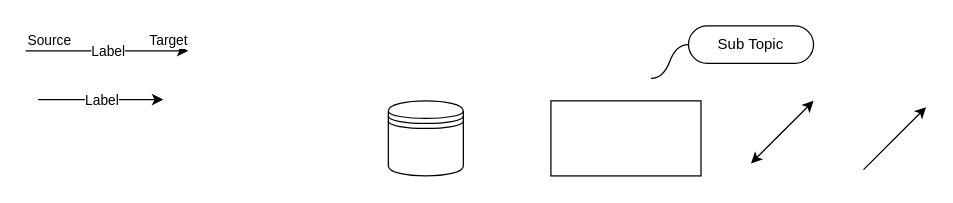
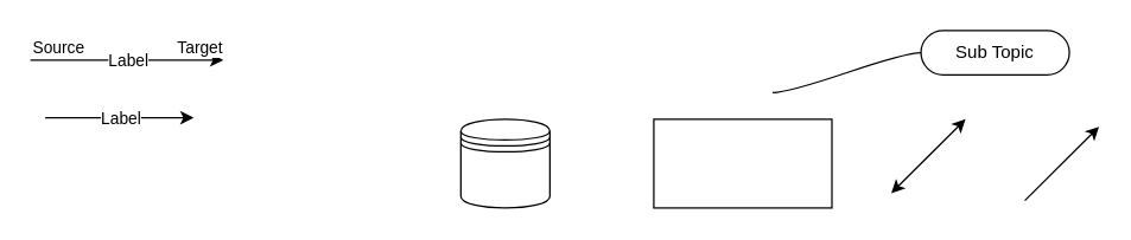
  <mxCell id="0" />
  <mxCell id="1" parent="0" />
  <mxCell id="2" value="" style="rounded=0;whiteSpace=wrap;html=1;" parent="1" vertex="1"><mxGeometry x="440" y="80" width="120" height="60" as="geometry" /></mxCell>
  <mxCell id="3" value="" style="shape=datastore;whiteSpace=wrap;html=1;" parent="1" vertex="1"><mxGeometry x="310" y="80" width="60" height="60" as="geometry" /></mxCell>
  <mxCell id="4" value="" style="endArrow=classic;startArrow=classic;html=1;rounded=0;" parent="1" edge="1"><mxGeometry width="50" height="50" relative="1" as="geometry"><mxPoint x="600" y="130" as="sourcePoint" /><mxPoint x="650" y="80" as="targetPoint" /></mxGeometry></mxCell>
  <mxCell id="5" value="" style="endArrow=classic;html=1;rounded=0;" parent="1" edge="1"><mxGeometry width="50" height="50" relative="1" as="geometry"><mxPoint x="690" y="135" as="sourcePoint" /><mxPoint x="740" y="85" as="targetPoint" /></mxGeometry></mxCell>
  <mxCell id="6" value="" style="endArrow=classic;html=1;rounded=0;" parent="1" edge="1"><mxGeometry relative="1" as="geometry"><mxPoint x="20" y="40" as="sourcePoint" /><mxPoint x="150" y="40" as="targetPoint" /></mxGeometry></mxCell>
  <mxCell id="7" value="Label" style="edgeLabel;resizable=0;html=1;align=center;verticalAlign=middle;" parent="6" connectable="0" vertex="1"><mxGeometry relative="1" as="geometry" /></mxCell>
  <mxCell id="8" value="Source" style="edgeLabel;resizable=0;html=1;align=left;verticalAlign=bottom;" parent="6" connectable="0" vertex="1"><mxGeometry x="-1" relative="1" as="geometry" /></mxCell>
  <mxCell id="9" value="Target" style="edgeLabel;resizable=0;html=1;align=right;verticalAlign=bottom;" parent="6" connectable="0" vertex="1"><mxGeometry x="1" relative="1" as="geometry" /></mxCell>
  <mxCell id="10" value="" style="endArrow=classic;html=1;rounded=0;" parent="1" edge="1"><mxGeometry relative="1" as="geometry"><mxPoint x="30" y="79" as="sourcePoint" /><mxPoint x="130" y="79" as="targetPoint" /></mxGeometry></mxCell>
  <mxCell id="11" value="Label" style="edgeLabel;resizable=0;html=1;align=center;verticalAlign=middle;" parent="10" connectable="0" vertex="1"><mxGeometry relative="1" as="geometry" /></mxCell>
- <mxCell id="12" value="Sub Topic" style="whiteSpace=wrap;html=1;rounded=1;arcSize=50;align=center;verticalAlign=middle;strokeWidth=1;autosize=1;spacing=4;treeFolding=1;treeMoving=1;newEdgeStyle={&quot;edgeStyle&quot;:&quot;entityRelationEdgeStyle&quot;,&quot;startArrow&quot;:&quot;none&quot;,&quot;endArrow&quot;:&quot;none&quot;,&quot;segment&quot;:10,&quot;curved&quot;:1,&quot;sourcePerimeterSpacing&quot;:0,&quot;targetPerimeterSpacing&quot;:0};" parent="1" vertex="1"><mxGeometry x="550" y="20" width="100" height="30" as="geometry" /></mxCell>
+ <mxCell id="12" value="Sub Topic" style="whiteSpace=wrap;html=1;rounded=1;arcSize=50;align=center;verticalAlign=middle;strokeWidth=1;autosize=1;spacing=4;treeFolding=1;treeMoving=1;newEdgeStyle={&quot;edgeStyle&quot;:&quot;entityRelationEdgeStyle&quot;,&quot;startArrow&quot;:&quot;none&quot;,&quot;endArrow&quot;:&quot;none&quot;,&quot;segment&quot;:10,&quot;curved&quot;:1,&quot;sourcePerimeterSpacing&quot;:0,&quot;targetPerimeterSpacing&quot;:0};" parent="1" vertex="1"><mxGeometry x="620" y="20" width="100" height="30" as="geometry" /></mxCell>
  <mxCell id="13" value="" style="edgeStyle=entityRelationEdgeStyle;startArrow=none;endArrow=none;segment=10;curved=1;sourcePerimeterSpacing=0;targetPerimeterSpacing=0;rounded=0;" parent="1" target="12" edge="1"><mxGeometry relative="1" as="geometry"><mxPoint x="520" y="62" as="sourcePoint" /></mxGeometry></mxCell>
